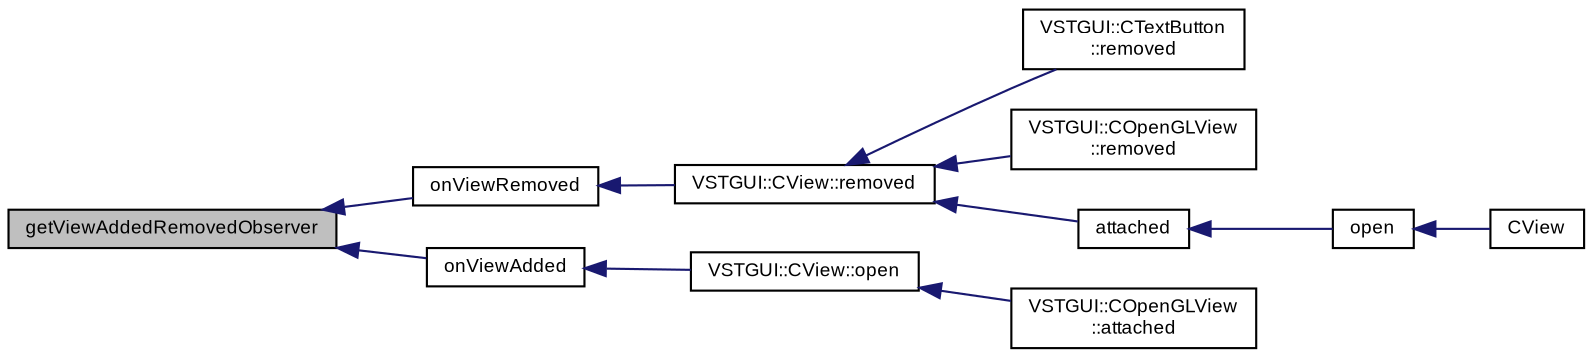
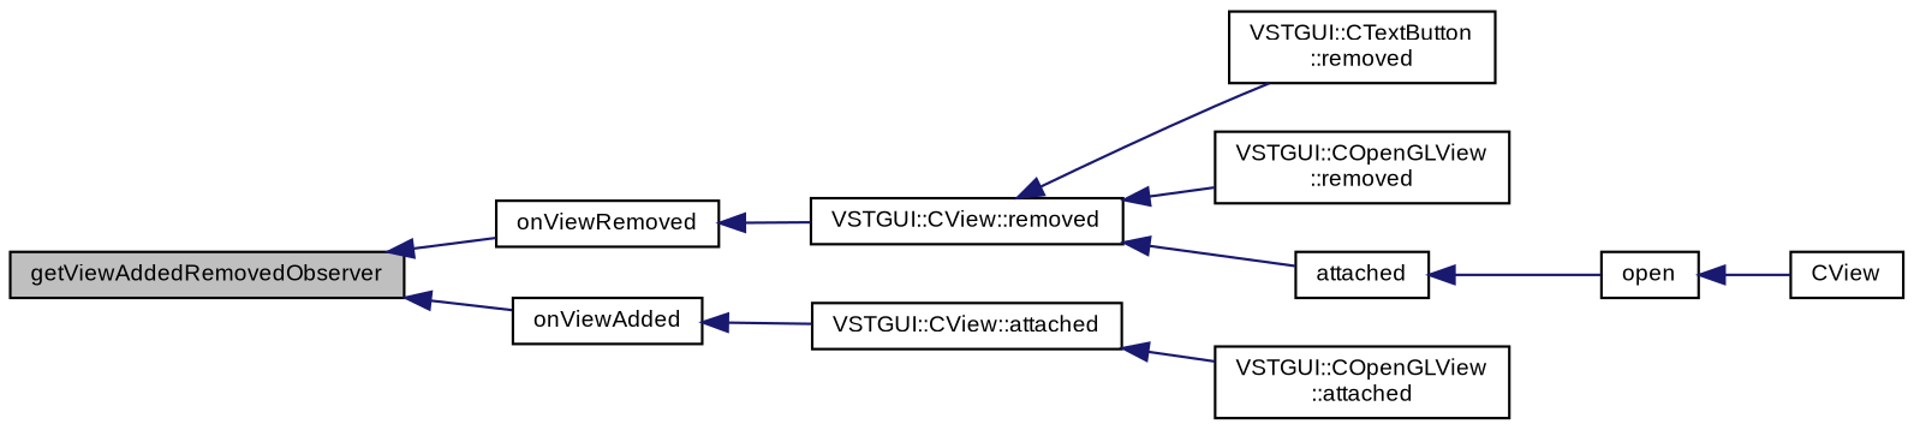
  digraph {
    rankdir=LR
    node [color=black fontname=Arial fontsize=9 shape=record]
    edge [color=midnightblue dir=back fontname=Arial fontsize=9 labelfontname=Arial labelfontsize=9 style=solid]
    n1 [fillcolor=grey75 fontcolor=black height=0.2 label=getViewAddedRemovedObserver style=filled width=0.4]
    n2 [height=0.2 label=onViewRemoved width=0.4]
    n3 [height=0.2 label=onViewAdded width=0.4]
    n4 [height=0.2 label="VSTGUI::CView::removed" width=0.4]
-   n5 [height=0.2 label="VSTGUI::CView::open" width=0.4]
+   n5 [height=0.2 label="VSTGUI::CView::attached" width=0.4]
    n6 [height=0.2 label="VSTGUI::CTextButton\l::removed" width=0.4]
    n7 [height=0.2 label="VSTGUI::COpenGLView\l::removed" width=0.4]
    n8 [height=0.2 label=attached width=0.4]
    n9 [height=0.2 label="VSTGUI::COpenGLView\l::attached" width=0.4]
    n10 [height=0.2 label=open width=0.4]
    n11 [height=0.2 label=CView width=0.4]
    n1 -> n2
    n1 -> n3
    n2 -> n4
    n3 -> n5
    n4 -> n6
    n4 -> n7
    n4 -> n8
    n5 -> n9
    n8 -> n10
    n10 -> n11
  }
